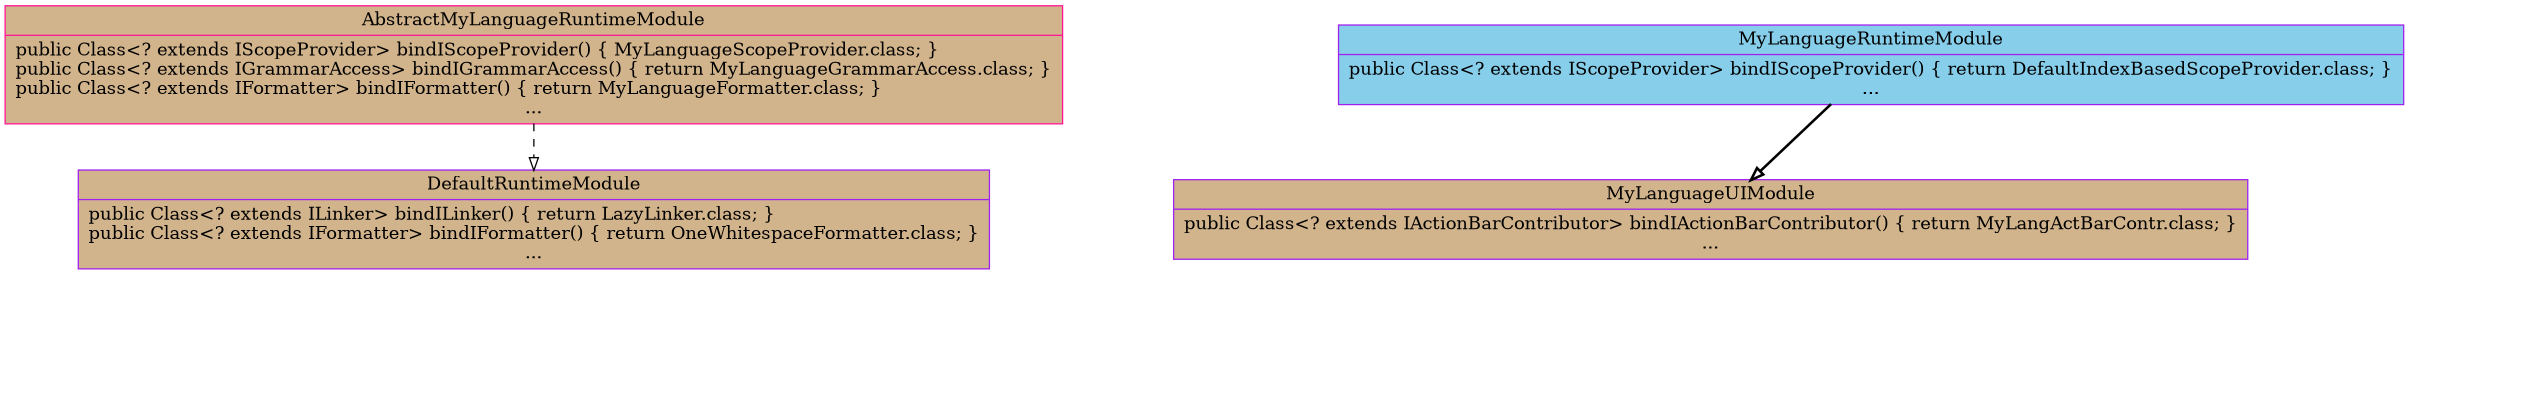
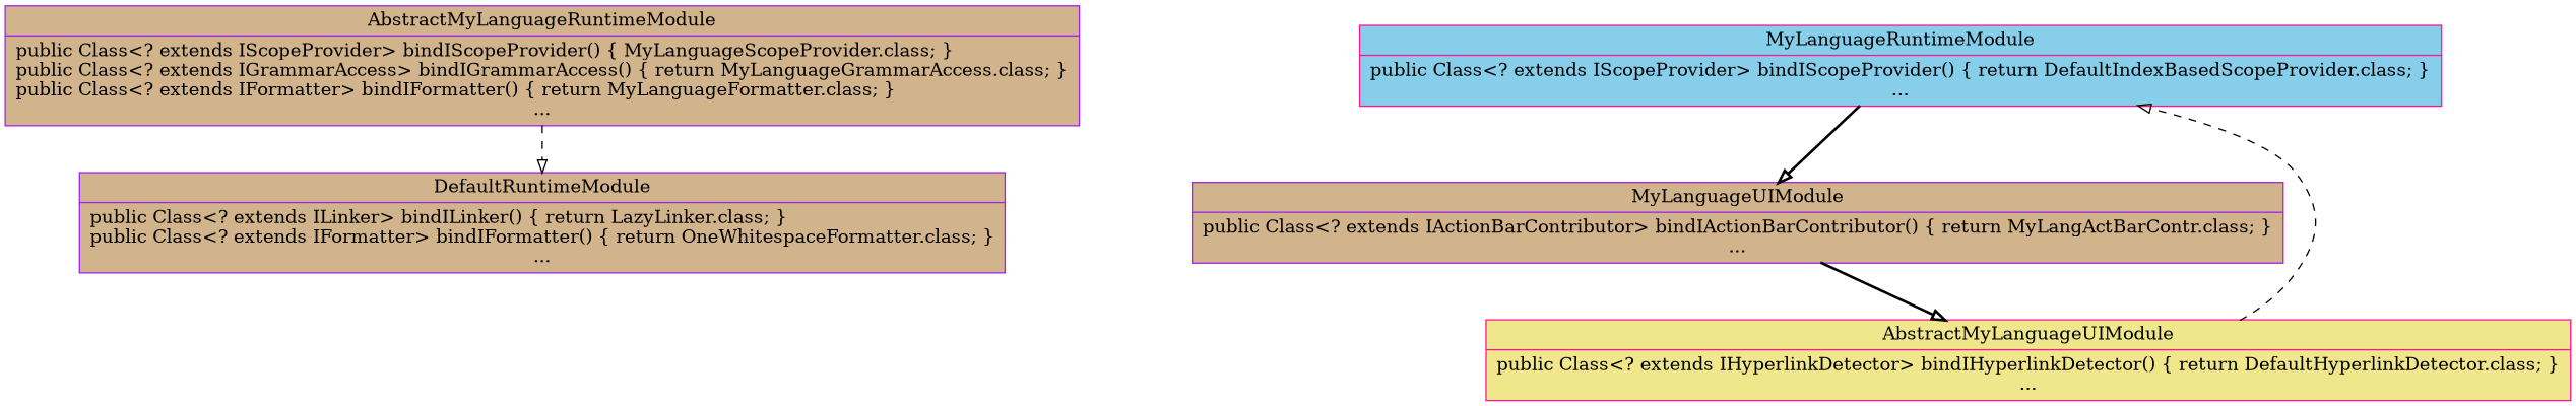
  digraph {
    node [color=purple fillcolor=tan shape=record style=filled]
    edge [arrowhead=onormal style=dashed]
    n1 [label="{DefaultRuntimeModule|public Class\<? extends ILinker\> bindILinker() \{ return LazyLinker.class; \}\lpublic Class\<? extends IFormatter\> bindIFormatter() \{ return OneWhitespaceFormatter.class; \}\l...}"]
-   n2 [color=deeppink label="{AbstractMyLanguageRuntimeModule|public Class\<? extends IScopeProvider\> bindIScopeProvider() \{ MyLanguageScopeProvider.class; \}\lpublic Class\<? extends IGrammarAccess\> bindIGrammarAccess() \{ return MyLanguageGrammarAccess.class; \}\lpublic Class\<? extends IFormatter\> bindIFormatter() \{ return MyLanguageFormatter.class; \}\l...}"]
-   n3 [fillcolor=skyblue label="{MyLanguageRuntimeModule|public Class\<? extends IScopeProvider\> bindIScopeProvider() \{ return DefaultIndexBasedScopeProvider.class; \}\l...}"]
+   n2 [label="{AbstractMyLanguageRuntimeModule|public Class\<? extends IScopeProvider\> bindIScopeProvider() \{ MyLanguageScopeProvider.class; \}\lpublic Class\<? extends IGrammarAccess\> bindIGrammarAccess() \{ return MyLanguageGrammarAccess.class; \}\lpublic Class\<? extends IFormatter\> bindIFormatter() \{ return MyLanguageFormatter.class; \}\l...}"]
+   n3 [color=deeppink fillcolor=skyblue label="{MyLanguageRuntimeModule|public Class\<? extends IScopeProvider\> bindIScopeProvider() \{ return DefaultIndexBasedScopeProvider.class; \}\l...}"]
    n4 [label="{MyLanguageUIModule|public Class\<? extends IActionBarContributor\> bindIActionBarContributor() \{ return MyLangActBarContr.class; \}\l...}"]
+   n5 [color=deeppink fillcolor=khaki label="{AbstractMyLanguageUIModule|public Class\<? extends IHyperlinkDetector\> bindIHyperlinkDetector() \{ return DefaultHyperlinkDetector.class; \}\l...}"]
    n2 -> n1
    n3 -> n4 [style=bold]
+   n4 -> n5 [style=bold]
+   n5 -> n3
  }
